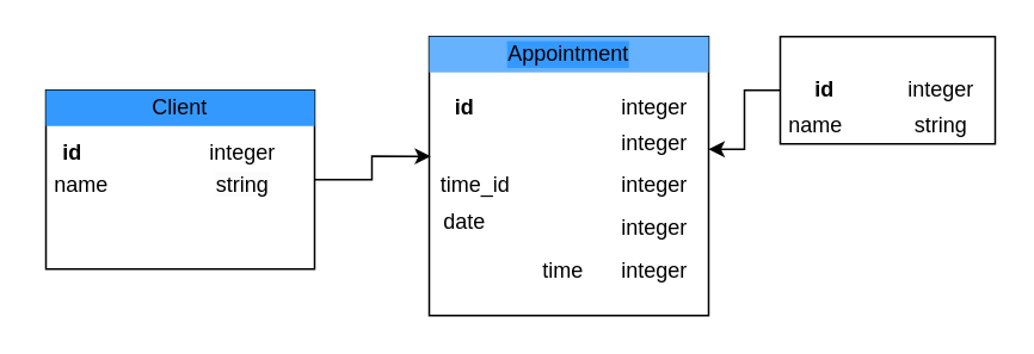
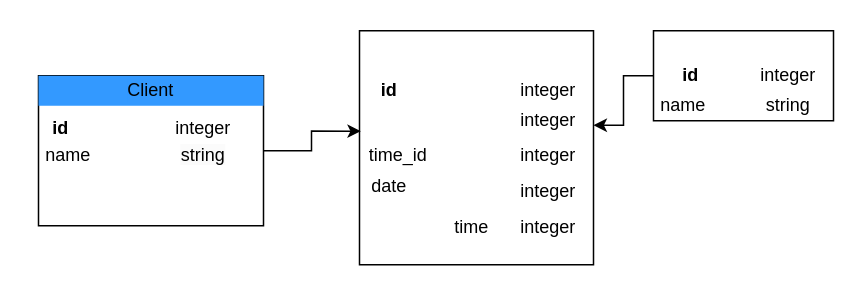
  <mxCell id="0" />
  <mxCell id="1" parent="0" />
  <mxCell id="2" style="edgeStyle=orthogonalEdgeStyle;rounded=0;orthogonalLoop=1;jettySize=auto;html=1;entryX=1;entryY=0.404;entryDx=0;entryDy=0;entryPerimeter=0;" parent="1" source="3" target="4" edge="1"><mxGeometry relative="1" as="geometry" /></mxCell>
  <mxCell id="3" value="" style="rounded=0;whiteSpace=wrap;html=1;fontStyle=1" parent="1" vertex="1"><mxGeometry x="435" y="20" width="120" height="60" as="geometry" /></mxCell>
  <mxCell id="4" value="" style="whiteSpace=wrap;html=1;aspect=fixed;" parent="1" vertex="1"><mxGeometry x="239" y="20" width="156" height="156" as="geometry" /></mxCell>
  <mxCell id="5" style="edgeStyle=orthogonalEdgeStyle;rounded=0;orthogonalLoop=1;jettySize=auto;html=1;entryX=0.006;entryY=0.429;entryDx=0;entryDy=0;entryPerimeter=0;" parent="1" source="6" target="4" edge="1"><mxGeometry relative="1" as="geometry" /></mxCell>
  <mxCell id="6" value="" style="rounded=0;whiteSpace=wrap;html=1;" parent="1" vertex="1"><mxGeometry x="25" y="50" width="150" height="100" as="geometry" /></mxCell>
  <mxCell id="7" value="" style="endArrow=classic;startArrow=classic;html=1;strokeColor=none;" parent="1" edge="1"><mxGeometry width="50" height="50" relative="1" as="geometry"><mxPoint x="145" y="40" as="sourcePoint" /><mxPoint x="145" y="90" as="targetPoint" /><Array as="points"><mxPoint x="85" y="130" /></Array></mxGeometry></mxCell>
  <mxCell id="8" value="Client" style="text;html=1;strokeColor=none;fillColor=#3399FF;align=center;verticalAlign=middle;whiteSpace=wrap;rounded=0;labelBackgroundColor=#3399FF;" parent="1" vertex="1"><mxGeometry x="25" y="50" width="150" height="20" as="geometry" /></mxCell>
- <mxCell id="9" value="Appointment" style="text;html=1;strokeColor=none;fillColor=#66B2FF;align=center;verticalAlign=middle;whiteSpace=wrap;rounded=0;labelBackgroundColor=#3399FF;" parent="1" vertex="1"><mxGeometry x="239" y="20" width="156" height="20" as="geometry" /></mxCell>
  <mxCell id="10" value="id" style="text;html=1;strokeColor=none;fillColor=none;align=center;verticalAlign=middle;whiteSpace=wrap;rounded=0;labelBackgroundColor=#FFFFFF;fontStyle=1" parent="1" vertex="1"><mxGeometry x="445" y="40" width="30" height="20" as="geometry" /></mxCell>
  <mxCell id="11" value="integer" style="text;html=1;strokeColor=none;fillColor=none;align=center;verticalAlign=middle;whiteSpace=wrap;rounded=0;labelBackgroundColor=#FFFFFF;" parent="1" vertex="1"><mxGeometry x="505" y="40" width="40" height="20" as="geometry" /></mxCell>
  <mxCell id="12" value="&lt;span style=&quot;font-weight: normal&quot;&gt;name&lt;/span&gt;" style="text;html=1;strokeColor=none;fillColor=none;align=center;verticalAlign=middle;whiteSpace=wrap;rounded=0;labelBackgroundColor=#FFFFFF;fontStyle=1" parent="1" vertex="1"><mxGeometry x="435" y="60" width="40" height="20" as="geometry" /></mxCell>
  <mxCell id="13" value="string" style="text;html=1;strokeColor=none;fillColor=none;align=center;verticalAlign=middle;whiteSpace=wrap;rounded=0;labelBackgroundColor=#FFFFFF;" parent="1" vertex="1"><mxGeometry x="505" y="60" width="40" height="20" as="geometry" /></mxCell>
  <mxCell id="14" value="integer" style="text;html=1;strokeColor=none;fillColor=none;align=center;verticalAlign=middle;whiteSpace=wrap;rounded=0;labelBackgroundColor=#FFFFFF;" parent="1" vertex="1"><mxGeometry x="345" y="50" width="40" height="20" as="geometry" /></mxCell>
  <mxCell id="15" value="&lt;b&gt;id&lt;/b&gt;" style="text;html=1;strokeColor=none;fillColor=none;align=center;verticalAlign=middle;whiteSpace=wrap;rounded=0;labelBackgroundColor=#FFFFFF;" parent="1" vertex="1"><mxGeometry x="239" y="50" width="40" height="20" as="geometry" /></mxCell>
  <mxCell id="16" value="&lt;b&gt;id&lt;/b&gt;" style="text;html=1;strokeColor=none;fillColor=none;align=center;verticalAlign=middle;whiteSpace=wrap;rounded=0;labelBackgroundColor=#FFFFFF;" parent="1" vertex="1"><mxGeometry x="20" y="75" width="40" height="20" as="geometry" /></mxCell>
  <mxCell id="17" value="integer" style="text;html=1;strokeColor=none;fillColor=none;align=center;verticalAlign=middle;whiteSpace=wrap;rounded=0;labelBackgroundColor=#FFFFFF;" parent="1" vertex="1"><mxGeometry x="115" y="75" width="40" height="20" as="geometry" /></mxCell>
  <mxCell id="18" value="integer" style="text;html=1;strokeColor=none;fillColor=none;align=center;verticalAlign=middle;whiteSpace=wrap;rounded=0;labelBackgroundColor=#FFFFFF;" parent="1" vertex="1"><mxGeometry x="345" y="70" width="40" height="20" as="geometry" /></mxCell>
  <mxCell id="19" value="name" style="text;html=1;strokeColor=none;fillColor=none;align=center;verticalAlign=middle;whiteSpace=wrap;rounded=0;labelBackgroundColor=#FFFFFF;" parent="1" vertex="1"><mxGeometry x="25" y="92.5" width="40" height="20" as="geometry" /></mxCell>
  <mxCell id="20" value="&lt;span style=&quot;background-color: rgb(251, 251, 251);&quot;&gt;string&lt;/span&gt;" style="text;html=1;strokeColor=none;fillColor=none;align=center;verticalAlign=middle;whiteSpace=wrap;rounded=0;labelBackgroundColor=#FFFFFF;" parent="1" vertex="1"><mxGeometry x="115" y="92.5" width="40" height="20" as="geometry" /></mxCell>
  <mxCell id="21" value="date" style="text;html=1;strokeColor=none;fillColor=none;align=center;verticalAlign=middle;whiteSpace=wrap;rounded=0;" parent="1" vertex="1"><mxGeometry x="239" y="110" width="40" height="27" as="geometry" /></mxCell>
  <mxCell id="22" value="integer" style="text;html=1;strokeColor=none;fillColor=none;align=center;verticalAlign=middle;whiteSpace=wrap;rounded=0;" parent="1" vertex="1"><mxGeometry x="345" y="117" width="40" height="20" as="geometry" /></mxCell>
  <mxCell id="23" value="time_id" style="text;html=1;strokeColor=none;fillColor=none;align=center;verticalAlign=middle;whiteSpace=wrap;rounded=0;" parent="1" vertex="1"><mxGeometry x="245" y="92.5" width="40" height="20" as="geometry" /></mxCell>
  <mxCell id="24" value="integer" style="text;html=1;strokeColor=none;fillColor=none;align=center;verticalAlign=middle;whiteSpace=wrap;rounded=0;" parent="1" vertex="1"><mxGeometry x="345" y="92.5" width="40" height="20" as="geometry" /></mxCell>
  <mxCell id="25" value="time" style="text;html=1;strokeColor=none;fillColor=none;align=center;verticalAlign=middle;whiteSpace=wrap;rounded=0;" vertex="1" parent="1"><mxGeometry x="294" y="137" width="40" height="27" as="geometry" /></mxCell>
  <mxCell id="26" value="integer" style="text;html=1;strokeColor=none;fillColor=none;align=center;verticalAlign=middle;whiteSpace=wrap;rounded=0;" vertex="1" parent="1"><mxGeometry x="345" y="140.5" width="40" height="20" as="geometry" /></mxCell>
